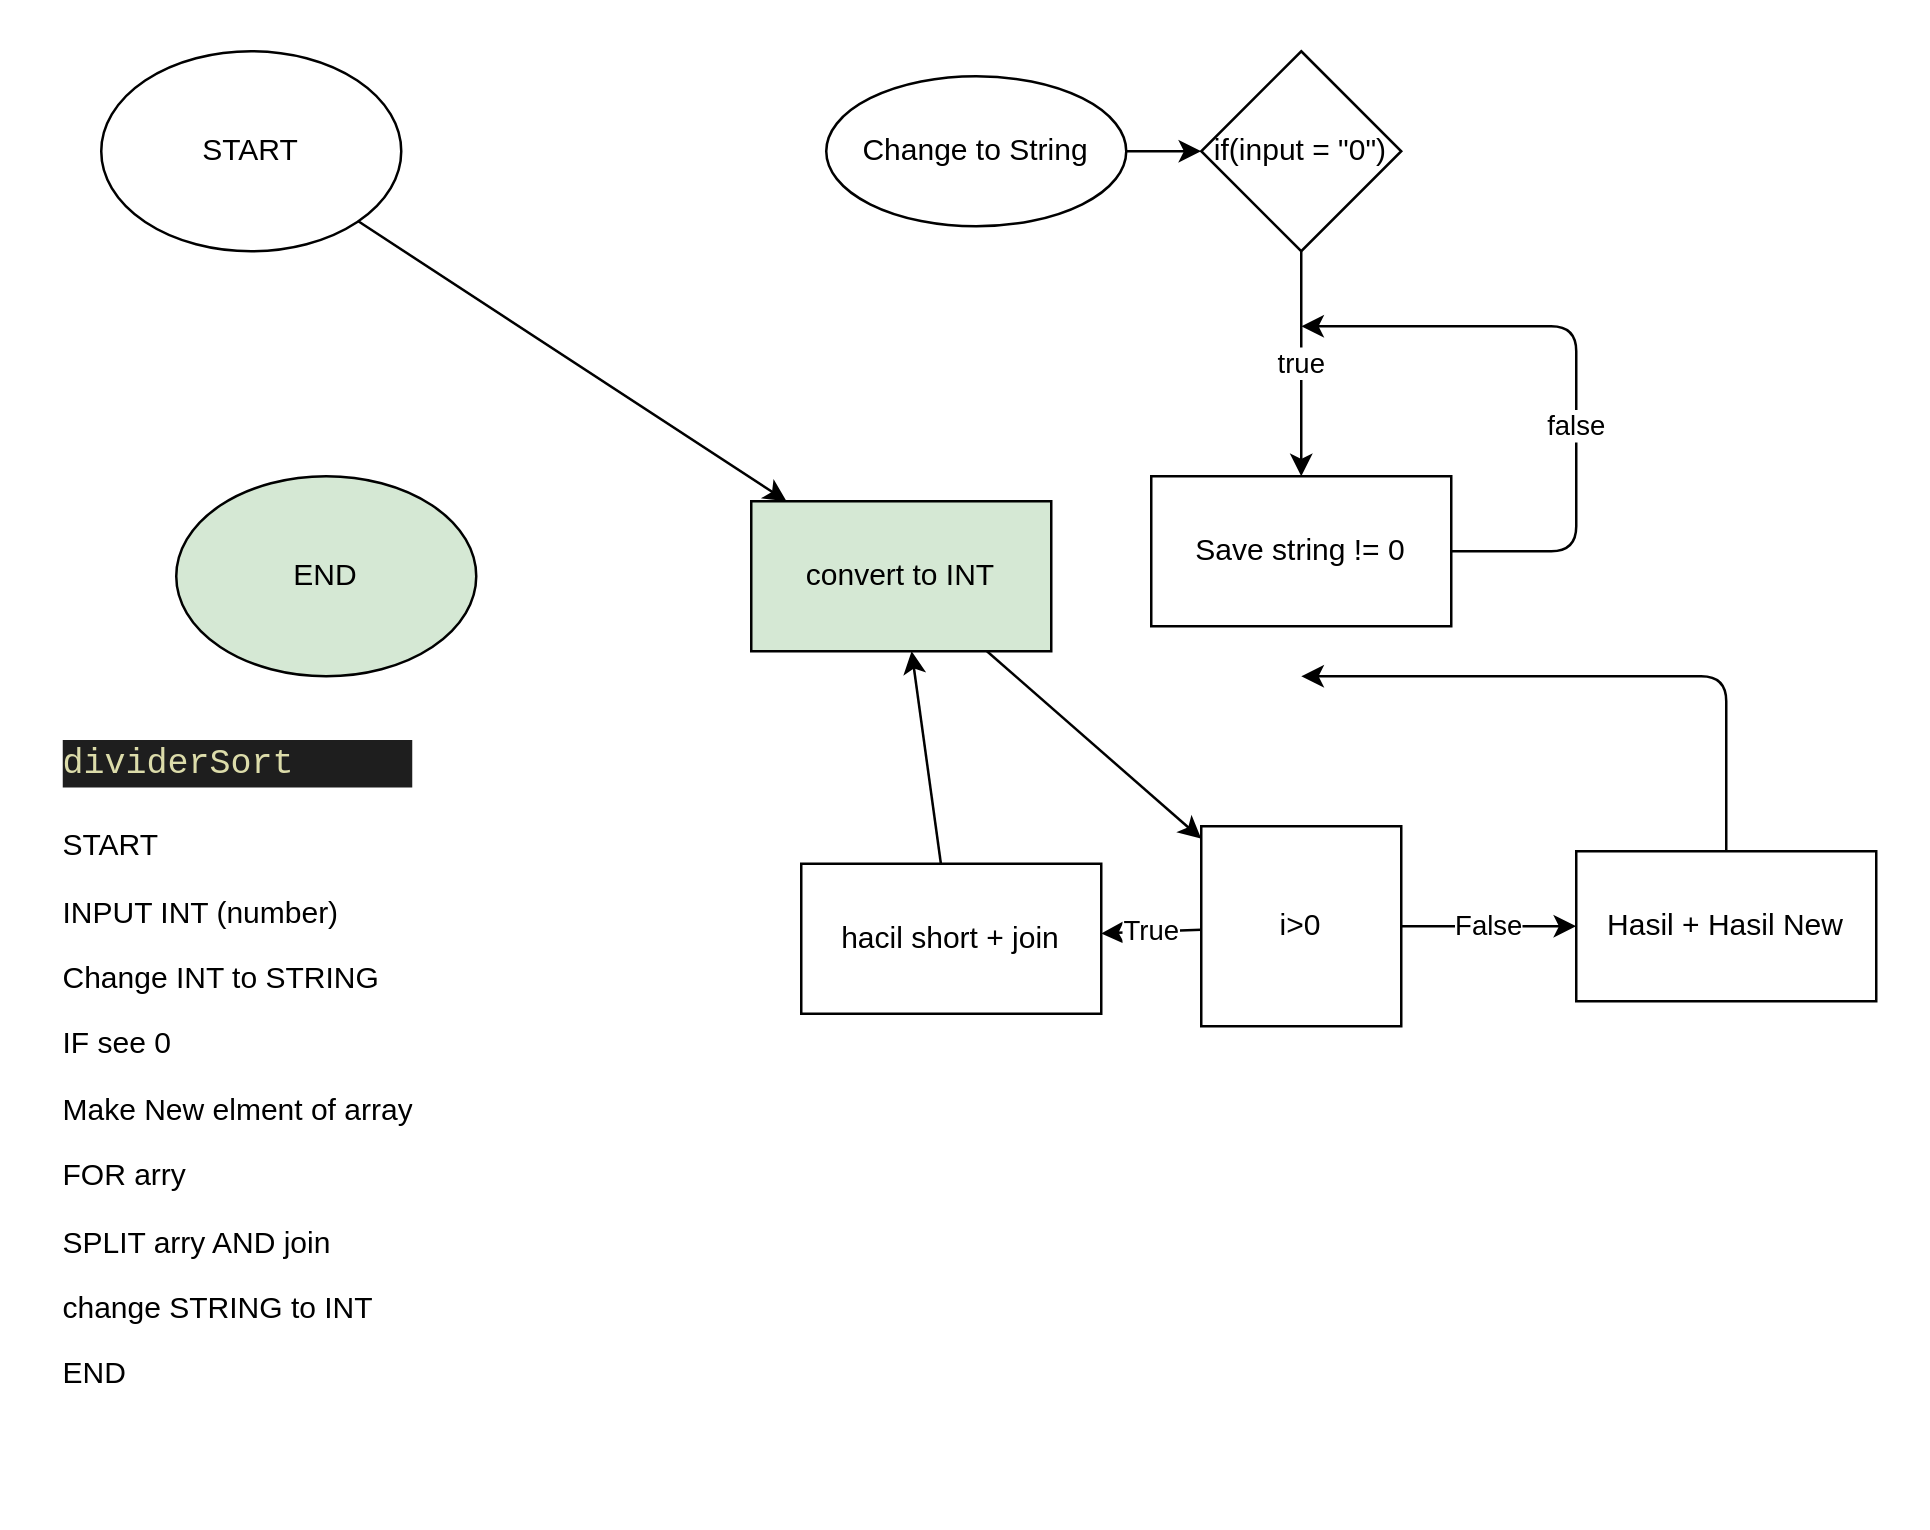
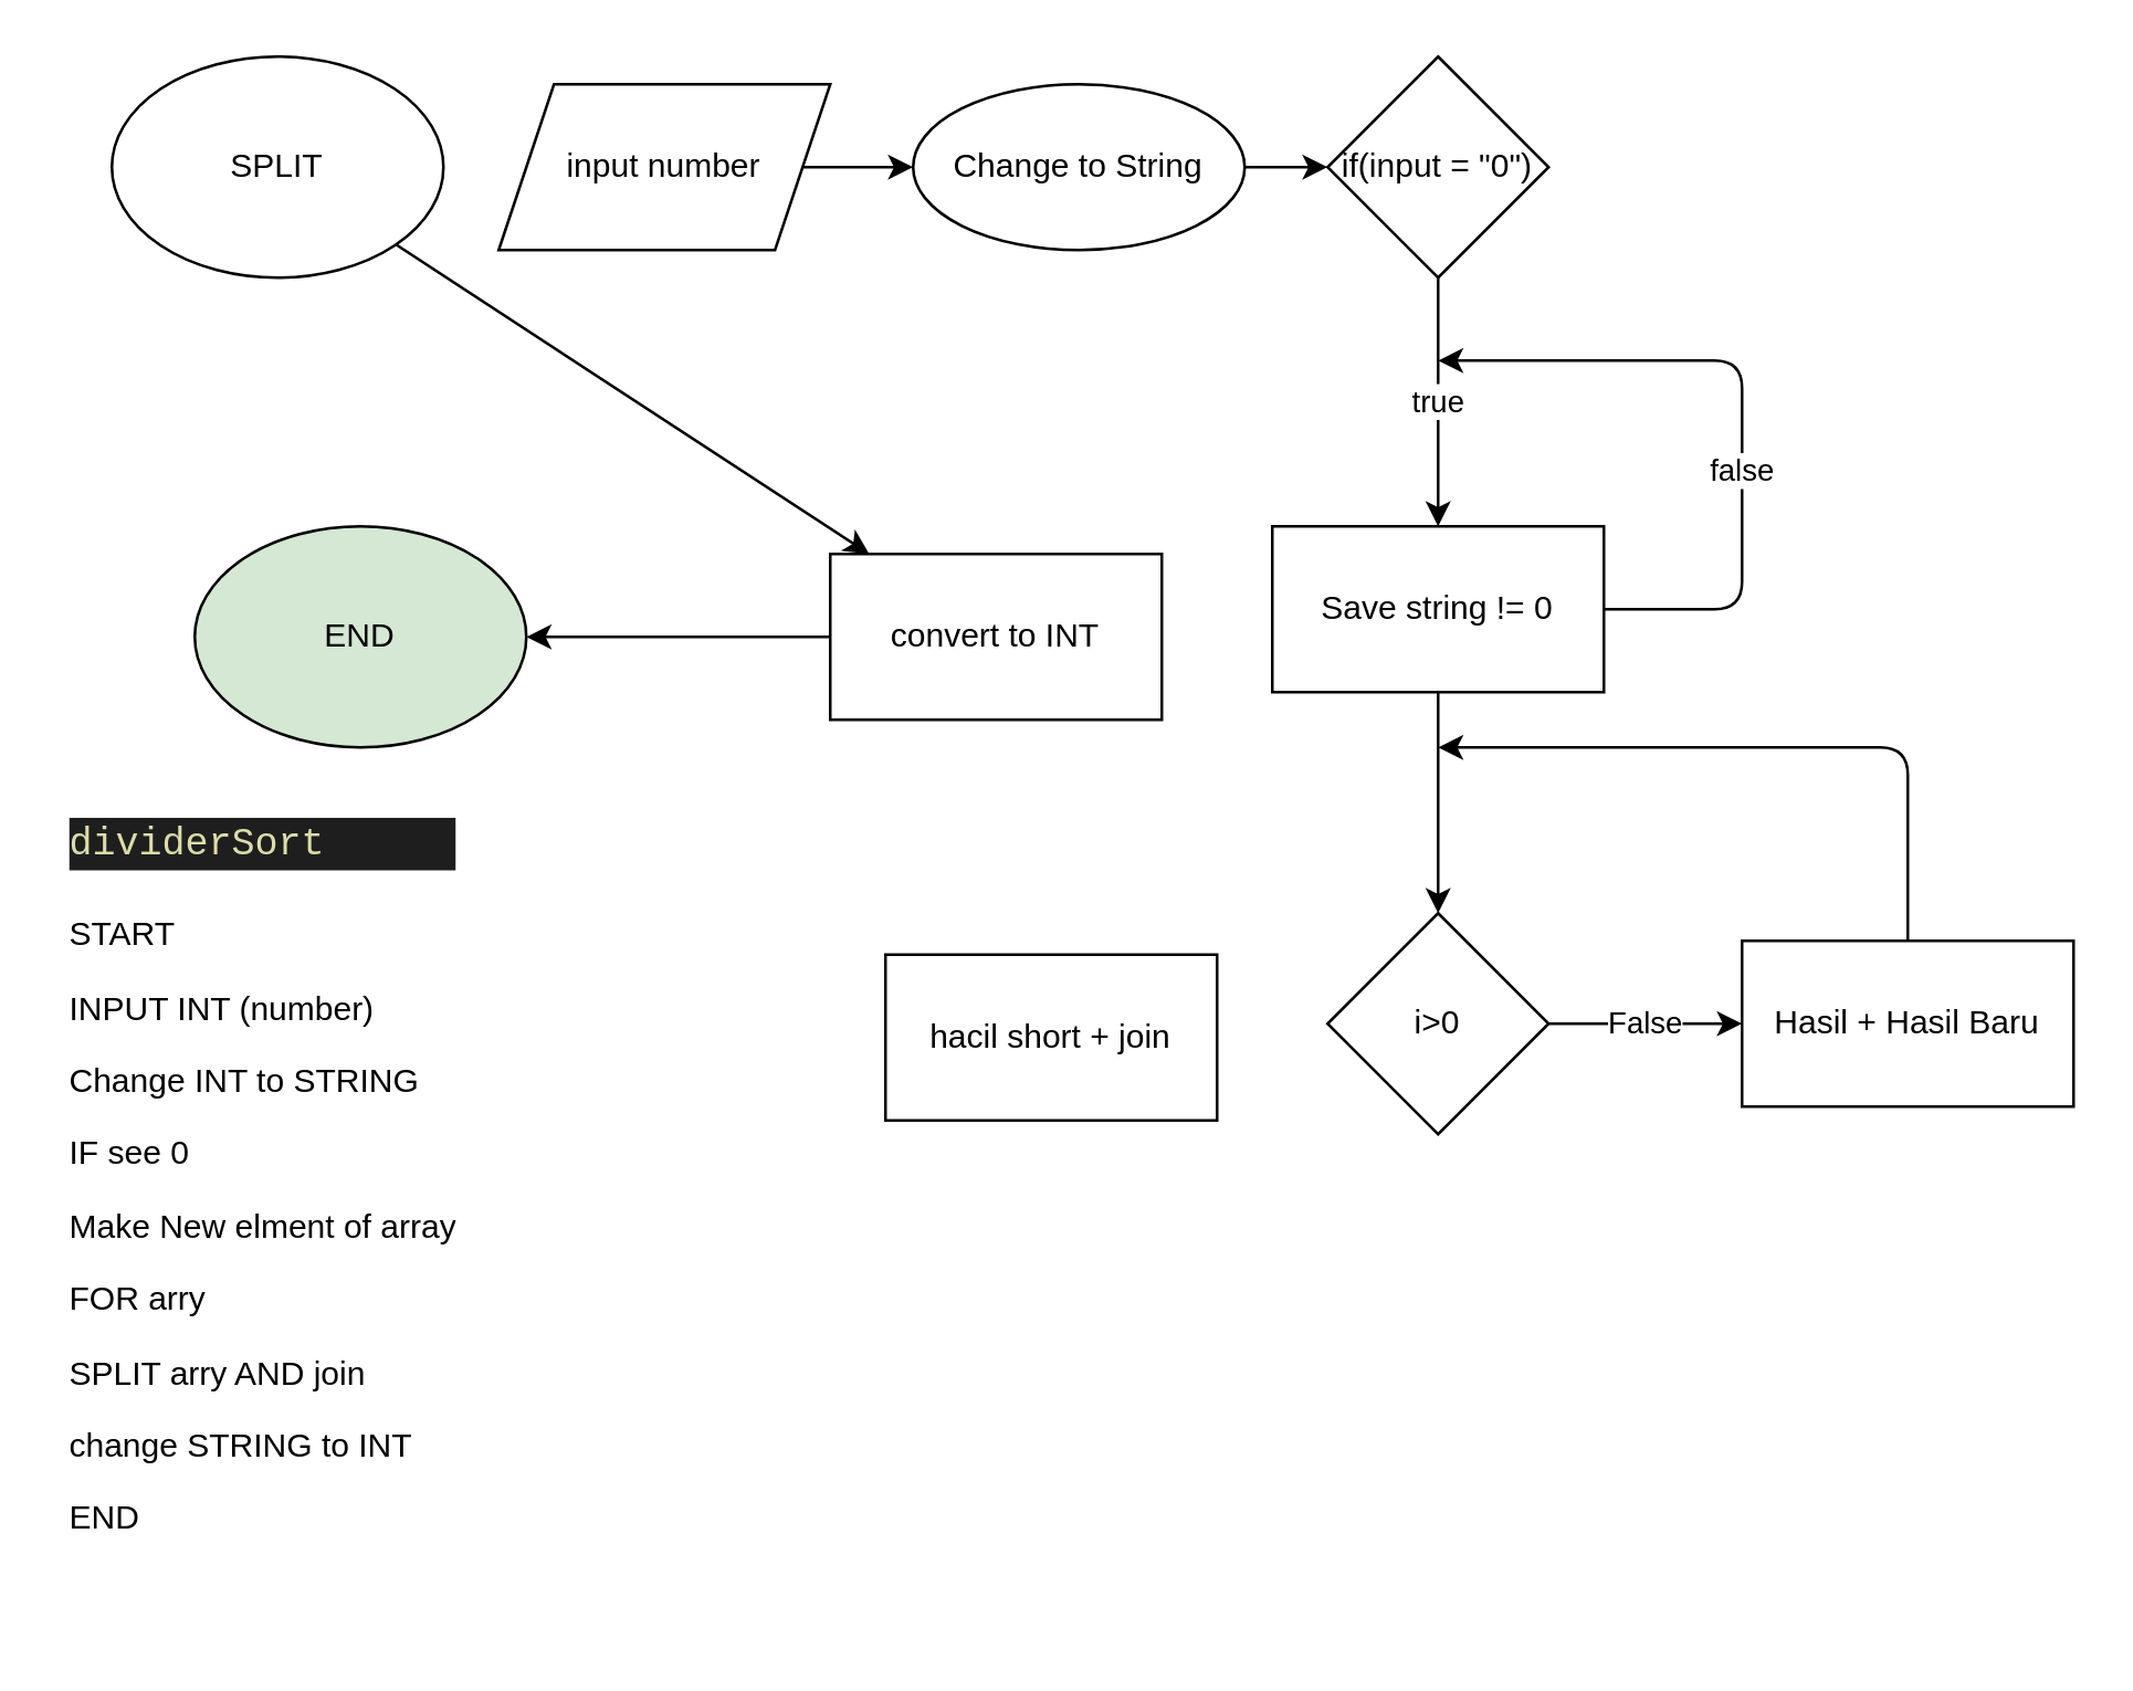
  <mxCell id="0" />
  <mxCell id="1" parent="0" />
  <mxCell id="2" value="" style="edgeStyle=none;html=1;" edge="1" parent="1" source="3" target="22"><mxGeometry relative="1" as="geometry" /></mxCell>
- <mxCell id="3" value="START" style="ellipse;whiteSpace=wrap;html=1;" vertex="1" parent="1"><mxGeometry x="40" y="20" width="120" height="80" as="geometry" /></mxCell>
+ <mxCell id="3" value="SPLIT" style="ellipse;whiteSpace=wrap;html=1;" vertex="1" parent="1"><mxGeometry x="40" y="20" width="120" height="80" as="geometry" /></mxCell>
  <mxCell id="4" value="END" style="ellipse;whiteSpace=wrap;html=1;fillColor=#d5e8d4;" vertex="1" parent="1"><mxGeometry x="70" y="190" width="120" height="80" as="geometry" /></mxCell>
+ <mxCell id="5" value="" style="edgeStyle=none;html=1;" edge="1" parent="1" source="6" target="10"><mxGeometry relative="1" as="geometry" /></mxCell>
+ <mxCell id="6" value="input number" style="shape=parallelogram;perimeter=parallelogramPerimeter;whiteSpace=wrap;html=1;fixedSize=1;" vertex="1" parent="1"><mxGeometry x="180" y="30" width="120" height="60" as="geometry" /></mxCell>
  <mxCell id="7" value="true" style="edgeStyle=none;html=1;" edge="1" parent="1" source="8" target="13"><mxGeometry relative="1" as="geometry" /></mxCell>
  <mxCell id="8" value="if(input = &quot;0&quot;)" style="rhombus;whiteSpace=wrap;html=1;" vertex="1" parent="1"><mxGeometry x="480" y="20" width="80" height="80" as="geometry" /></mxCell>
  <mxCell id="9" style="edgeStyle=none;html=1;entryX=0;entryY=0.5;entryDx=0;entryDy=0;" edge="1" parent="1" source="10" target="8"><mxGeometry relative="1" as="geometry" /></mxCell>
  <mxCell id="10" value="Change to String" style="ellipse;whiteSpace=wrap;html=1;" vertex="1" parent="1"><mxGeometry x="330" y="30" width="120" height="60" as="geometry" /></mxCell>
  <mxCell id="11" value="false" style="edgeStyle=none;html=1;" edge="1" parent="1" source="13"><mxGeometry x="-0.2" relative="1" as="geometry"><mxPoint x="520" y="130" as="targetPoint" /><Array as="points"><mxPoint x="630" y="220" /><mxPoint x="630" y="130" /></Array><mxPoint as="offset" /></mxGeometry></mxCell>
+ <mxCell id="12" value="" style="edgeStyle=none;html=1;" edge="1" parent="1" source="13" target="16"><mxGeometry relative="1" as="geometry" /></mxCell>
  <mxCell id="13" value="Save string != 0" style="whiteSpace=wrap;html=1;" vertex="1" parent="1"><mxGeometry x="460" y="190" width="120" height="60" as="geometry" /></mxCell>
- <mxCell id="14" value="True" style="edgeStyle=none;html=1;" edge="1" parent="1" source="16" target="18"><mxGeometry relative="1" as="geometry" /></mxCell>
  <mxCell id="15" value="False" style="edgeStyle=none;html=1;" edge="1" parent="1" source="16" target="20"><mxGeometry relative="1" as="geometry" /></mxCell>
- <mxCell id="16" value="i&amp;gt;0" style="whiteSpace=wrap;html=1;rounded=0;" vertex="1" parent="1"><mxGeometry x="480" y="330" width="80" height="80" as="geometry" /></mxCell>
- <mxCell id="17" value="" style="edgeStyle=none;html=1;" edge="1" parent="1" source="18" target="22"><mxGeometry relative="1" as="geometry" /></mxCell>
+ <mxCell id="16" value="i&amp;gt;0" style="rhombus;whiteSpace=wrap;html=1;" vertex="1" parent="1"><mxGeometry x="480" y="330" width="80" height="80" as="geometry" /></mxCell>
  <mxCell id="18" value="hacil short + join" style="whiteSpace=wrap;html=1;" vertex="1" parent="1"><mxGeometry x="320" y="345" width="120" height="60" as="geometry" /></mxCell>
  <mxCell id="19" value="" style="endArrow=classic;html=1;exitX=0.5;exitY=0;exitDx=0;exitDy=0;" edge="1" parent="1" source="20"><mxGeometry x="0.25" width="50" height="50" relative="1" as="geometry"><mxPoint x="390" y="290" as="sourcePoint" /><mxPoint x="520" y="270" as="targetPoint" /><Array as="points"><mxPoint x="690" y="270" /><mxPoint x="610" y="270" /></Array><mxPoint x="-1" as="offset" /></mxGeometry></mxCell>
- <mxCell id="20" value="Hasil + Hasil New" style="whiteSpace=wrap;html=1;" vertex="1" parent="1"><mxGeometry x="630" y="340" width="120" height="60" as="geometry" /></mxCell>
- <mxCell id="21" style="edgeStyle=none;html=1;" edge="1" parent="1" source="22" target="16"><mxGeometry relative="1" as="geometry" /></mxCell>
- <mxCell id="22" value="convert to INT" style="whiteSpace=wrap;html=1;fillColor=#d5e8d4;" vertex="1" parent="1"><mxGeometry x="300" y="200" width="120" height="60" as="geometry" /></mxCell>
+ <mxCell id="20" value="Hasil + Hasil Baru" style="whiteSpace=wrap;html=1;" vertex="1" parent="1"><mxGeometry x="630" y="340" width="120" height="60" as="geometry" /></mxCell>
+ <mxCell id="21" style="edgeStyle=none;html=1;entryX=1;entryY=0.5;entryDx=0;entryDy=0;" edge="1" parent="1" source="22" target="4"><mxGeometry relative="1" as="geometry" /></mxCell>
+ <mxCell id="22" value="convert to INT" style="whiteSpace=wrap;html=1;" vertex="1" parent="1"><mxGeometry x="300" y="200" width="120" height="60" as="geometry" /></mxCell>
  <mxCell id="23" value="&lt;h1&gt;&lt;div style=&quot;color: rgb(212 , 212 , 212) ; background-color: rgb(30 , 30 , 30) ; font-family: &amp;#34;consolas&amp;#34; , &amp;#34;courier new&amp;#34; , monospace ; font-weight: normal ; font-size: 14px ; line-height: 19px&quot;&gt;&lt;span style=&quot;color: #dcdcaa&quot;&gt;dividerSort&lt;/span&gt;&lt;/div&gt;&lt;/h1&gt;&lt;p&gt;START&lt;/p&gt;&lt;p&gt;INPUT INT (number)&lt;/p&gt;&lt;p&gt;Change INT to STRING&lt;/p&gt;&lt;p&gt;IF see 0&lt;/p&gt;&lt;p&gt;Make New elment of array&lt;/p&gt;&lt;p&gt;FOR arry&amp;nbsp;&lt;/p&gt;&lt;p&gt;SPLIT arry AND join&lt;/p&gt;&lt;p&gt;change STRING to INT&lt;/p&gt;&lt;p&gt;END&lt;/p&gt;&lt;p&gt;&lt;br&gt;&lt;/p&gt;" style="text;html=1;strokeColor=none;fillColor=none;spacing=5;spacingTop=-20;whiteSpace=wrap;overflow=hidden;rounded=0;" vertex="1" parent="1"><mxGeometry x="20" y="290" width="190" height="300" as="geometry" /></mxCell>
